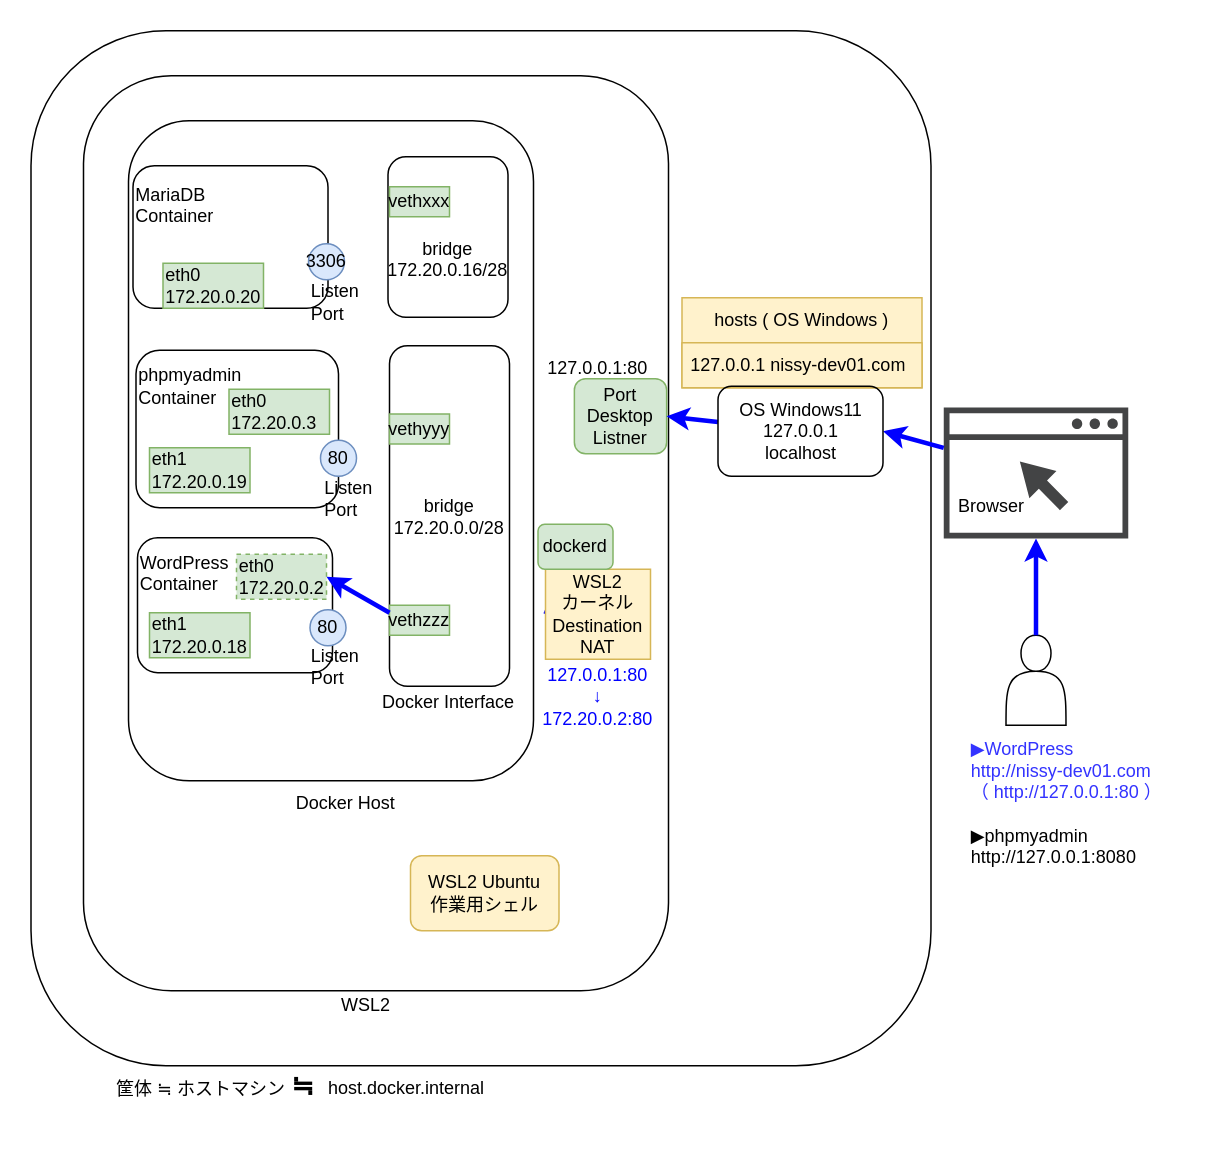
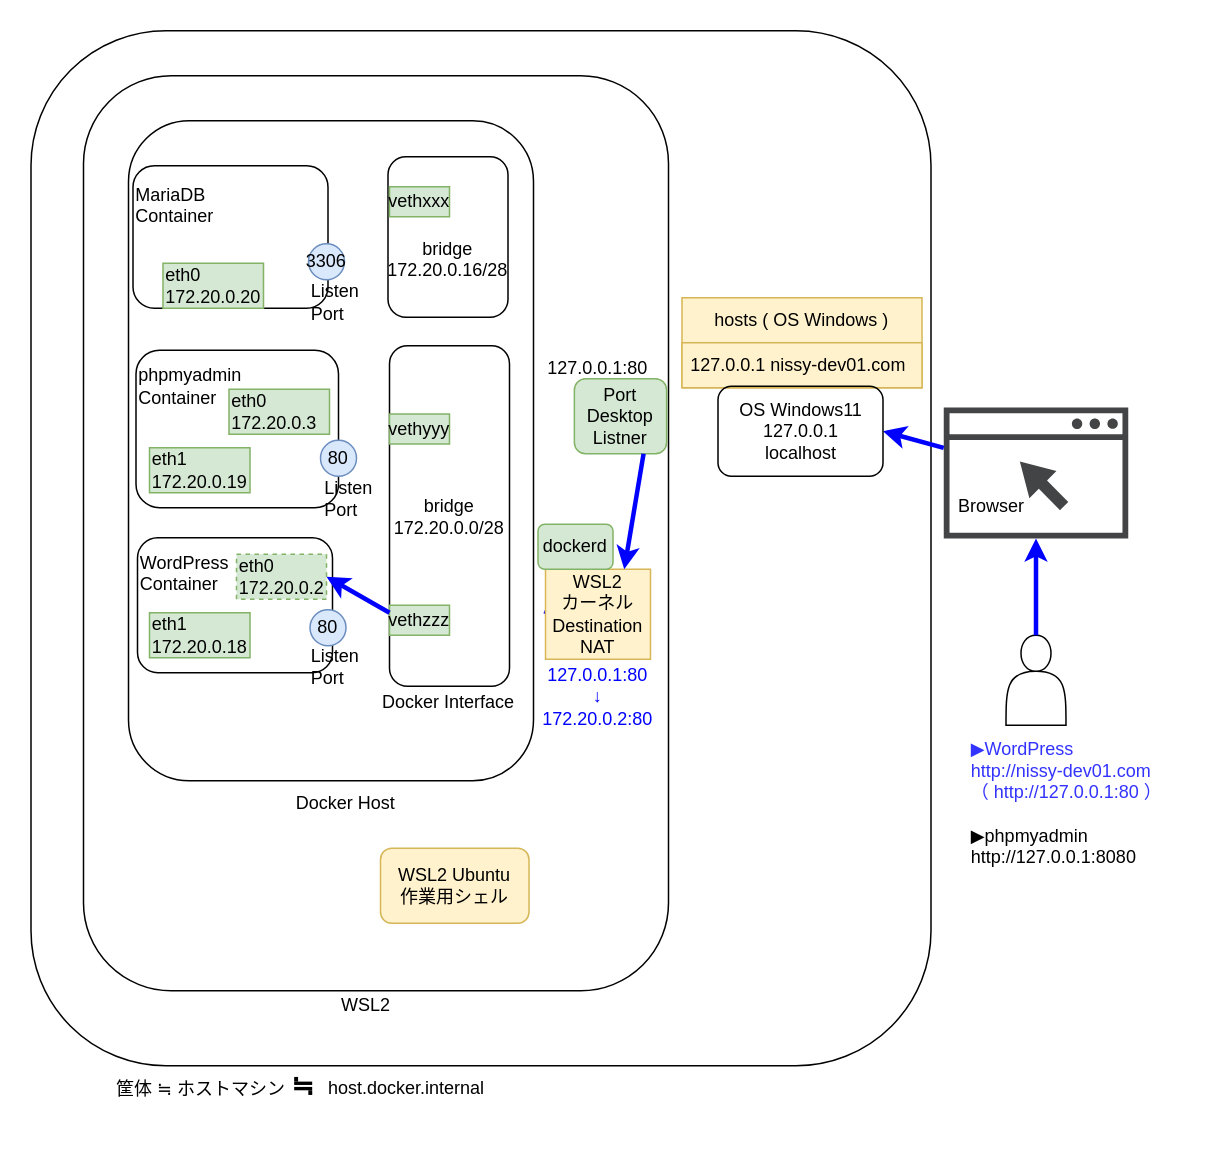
  <mxCell id="0" />
  <mxCell id="1" parent="0" />
  <mxCell id="2" value="" style="rounded=1;whiteSpace=wrap;html=1;fillColor=none;" parent="1" vertex="1"><mxGeometry x="20" y="20" width="600" height="690" as="geometry" /></mxCell>
  <mxCell id="3" value="" style="rounded=1;whiteSpace=wrap;html=1;fillColor=none;" parent="1" vertex="1"><mxGeometry x="55" y="50" width="390" height="610" as="geometry" /></mxCell>
  <mxCell id="4" value="&lt;span style=&quot;text-wrap-mode: nowrap;&quot;&gt;Port&lt;/span&gt;&lt;div&gt;&lt;span style=&quot;text-wrap-mode: nowrap;&quot;&gt;Desktop&lt;/span&gt;&lt;/div&gt;&lt;div&gt;&lt;span style=&quot;text-wrap-mode: nowrap;&quot;&gt;Listner&lt;/span&gt;&lt;/div&gt;" style="rounded=1;whiteSpace=wrap;html=1;fillColor=#d5e8d4;strokeColor=#82b366;" parent="1" vertex="1"><mxGeometry x="382.25" y="252" width="61.5" height="50" as="geometry" /></mxCell>
  <mxCell id="5" value="" style="rounded=1;whiteSpace=wrap;html=1;fillColor=none;" vertex="1" parent="1"><mxGeometry x="85" y="80" width="270" height="440" as="geometry" /></mxCell>
  <mxCell id="6" value="&lt;div&gt;筐体 ≒ ホストマシン&lt;/div&gt;" style="text;html=1;align=center;verticalAlign=middle;resizable=0;points=[];autosize=1;strokeColor=none;fillColor=none;" parent="1" vertex="1"><mxGeometry x="63" y="711" width="140" height="30" as="geometry" /></mxCell>
  <mxCell id="7" value="WSL2" style="text;html=1;align=center;verticalAlign=middle;resizable=0;points=[];autosize=1;strokeColor=none;fillColor=none;" parent="1" vertex="1"><mxGeometry x="213" y="655" width="60" height="30" as="geometry" /></mxCell>
  <mxCell id="8" value="&lt;div&gt;&lt;span style=&quot;text-wrap-mode: nowrap; background-color: transparent; color: light-dark(rgb(0, 0, 0), rgb(255, 255, 255));&quot;&gt;bridge&lt;/span&gt;&lt;/div&gt;&lt;div&gt;&lt;span style=&quot;text-wrap-mode: nowrap;&quot;&gt;172.20.0.0/28&lt;/span&gt;&lt;/div&gt;" style="rounded=1;whiteSpace=wrap;html=1;fillColor=none;" parent="1" vertex="1"><mxGeometry x="259" y="230" width="80" height="227" as="geometry" /></mxCell>
  <mxCell id="9" value="WordPress&lt;div&gt;Container&lt;/div&gt;&lt;div&gt;&lt;br&gt;&lt;/div&gt;&lt;div&gt;&lt;br&gt;&lt;/div&gt;&lt;div&gt;&lt;br&gt;&lt;/div&gt;" style="rounded=1;whiteSpace=wrap;html=1;fillColor=none;align=left;" parent="1" vertex="1"><mxGeometry x="91" y="358" width="130" height="90" as="geometry" /></mxCell>
  <mxCell id="10" value="phpmyadmin&lt;div&gt;Container&lt;/div&gt;&lt;div&gt;&lt;br&gt;&lt;/div&gt;&lt;div&gt;&lt;br&gt;&lt;/div&gt;&lt;div&gt;&lt;br&gt;&lt;/div&gt;&lt;div&gt;&lt;br&gt;&lt;/div&gt;" style="rounded=1;whiteSpace=wrap;html=1;fillColor=none;align=left;" parent="1" vertex="1"><mxGeometry x="90" y="233" width="135" height="105" as="geometry" /></mxCell>
  <mxCell id="11" value="MariaDB&lt;div&gt;Container&lt;br&gt;&lt;/div&gt;&lt;div&gt;&lt;br&gt;&lt;/div&gt;&lt;div&gt;&lt;br&gt;&lt;/div&gt;&lt;div&gt;&lt;br&gt;&lt;/div&gt;" style="rounded=1;whiteSpace=wrap;html=1;fillColor=none;align=left;" parent="1" vertex="1"><mxGeometry x="88" y="110" width="130" height="95" as="geometry" /></mxCell>
  <mxCell id="12" value="" style="sketch=0;pointerEvents=1;shadow=0;dashed=0;html=1;strokeColor=none;fillColor=#434445;aspect=fixed;labelPosition=center;verticalLabelPosition=bottom;verticalAlign=top;align=center;outlineConnect=0;shape=mxgraph.vvd.web_browser;" parent="1" vertex="1"><mxGeometry x="628.5" y="271.17" width="123" height="87.33" as="geometry" /></mxCell>
  <mxCell id="13" value="Browser" style="text;html=1;align=center;verticalAlign=middle;resizable=0;points=[];autosize=1;strokeColor=none;fillColor=none;" parent="1" vertex="1"><mxGeometry x="625" y="322" width="70" height="30" as="geometry" /></mxCell>
  <mxCell id="14" value="hosts ( OS Windows )" style="swimlane;fontStyle=0;childLayout=stackLayout;horizontal=1;startSize=30;horizontalStack=0;resizeParent=1;resizeParentMax=0;resizeLast=0;collapsible=1;marginBottom=0;whiteSpace=wrap;html=1;fillColor=#fff2cc;strokeColor=#d6b656;" parent="1" vertex="1"><mxGeometry x="454" y="198" width="160" height="60" as="geometry"><mxRectangle x="460" y="167.5" width="160" height="30" as="alternateBounds" /></mxGeometry></mxCell>
  <mxCell id="15" value="127.0.0.1 nissy-dev01.com" style="text;strokeColor=#d6b656;fillColor=#fff2cc;align=left;verticalAlign=middle;spacingLeft=4;spacingRight=4;overflow=hidden;points=[[0,0.5],[1,0.5]];portConstraint=eastwest;rotatable=0;whiteSpace=wrap;html=1;" parent="14" vertex="1"><mxGeometry y="30" width="160" height="30" as="geometry" /></mxCell>
  <mxCell id="16" value="host.docker.internal" style="text;html=1;align=center;verticalAlign=middle;resizable=0;points=[];autosize=1;strokeColor=none;fillColor=none;" parent="1" vertex="1"><mxGeometry x="204.5" y="710" width="130" height="30" as="geometry" /></mxCell>
  <mxCell id="17" value="" style="shape=actor;whiteSpace=wrap;html=1;" parent="1" vertex="1"><mxGeometry x="670" y="423" width="40" height="60" as="geometry" /></mxCell>
  <mxCell id="18" value="" style="endArrow=classic;html=1;rounded=0;exitX=0.5;exitY=0;exitDx=0;exitDy=0;strokeColor=#0000FF;strokeWidth=3;" parent="1" source="17" target="12" edge="1"><mxGeometry width="50" height="50" relative="1" as="geometry"><mxPoint x="735" y="740" as="sourcePoint" /><mxPoint x="785" y="690" as="targetPoint" /></mxGeometry></mxCell>
  <mxCell id="19" value="&lt;font style=&quot;font-size: 18px;&quot;&gt;&lt;b&gt;≒&lt;/b&gt;&lt;/font&gt;" style="text;html=1;align=center;verticalAlign=middle;resizable=0;points=[];autosize=1;strokeColor=none;fillColor=none;" parent="1" vertex="1"><mxGeometry x="181" y="704" width="40" height="40" as="geometry" /></mxCell>
  <mxCell id="20" value="&lt;font style=&quot;color: rgb(51, 51, 255);&quot;&gt;▶WordPress&lt;br&gt;http://nissy-dev01.com&lt;/font&gt;&lt;div&gt;&lt;span style=&quot;background-color: transparent;&quot;&gt;&lt;font style=&quot;color: rgb(51, 51, 255);&quot;&gt;（ http://127.0.0.1:80 ）&lt;/font&gt;&lt;/span&gt;&lt;/div&gt;&lt;div&gt;&lt;br&gt;&lt;/div&gt;&lt;div&gt;▶phpmyadmin&lt;/div&gt;&lt;div&gt;&lt;div&gt;http://127.0.0.1:8080&lt;/div&gt;&lt;/div&gt;" style="text;html=1;align=left;verticalAlign=middle;resizable=0;points=[];autosize=1;strokeColor=none;fillColor=none;" parent="1" vertex="1"><mxGeometry x="645" y="485" width="150" height="100" as="geometry" /></mxCell>
  <mxCell id="21" value="" style="group" vertex="1" connectable="0" parent="1"><mxGeometry x="185" y="317" width="67" height="30" as="geometry" /></mxCell>
  <mxCell id="22" value="Listen&lt;div&gt;&lt;span style=&quot;background-color: transparent; color: light-dark(rgb(0, 0, 0), rgb(255, 255, 255));&quot;&gt;Port&lt;/span&gt;&lt;/div&gt;" style="text;html=1;whiteSpace=wrap;strokeColor=none;fillColor=none;align=left;verticalAlign=middle;rounded=0;movable=1;resizable=1;rotatable=1;deletable=1;editable=1;locked=0;connectable=1;" vertex="1" parent="21"><mxGeometry x="29.038" width="27.058" height="30" as="geometry" /></mxCell>
  <mxCell id="23" value="eth0&lt;div&gt;&lt;span style=&quot;&quot;&gt;172.20.0.2&lt;/span&gt;&lt;/div&gt;" style="whiteSpace=wrap;html=1;fillColor=#d5e8d4;strokeColor=#82b366;align=left;dashed=1;" vertex="1" parent="1"><mxGeometry x="157" y="369" width="60" height="30" as="geometry" /></mxCell>
  <mxCell id="24" value="80" style="ellipse;whiteSpace=wrap;html=1;aspect=fixed;fillColor=#dae8fc;strokeColor=#6c8ebf;movable=1;resizable=1;rotatable=1;deletable=1;editable=1;locked=0;connectable=1;" vertex="1" parent="1"><mxGeometry x="213" y="293" width="24" height="24" as="geometry" /></mxCell>
  <mxCell id="25" value="3306" style="ellipse;whiteSpace=wrap;html=1;aspect=fixed;fillColor=#dae8fc;strokeColor=#6c8ebf;movable=1;resizable=1;rotatable=1;deletable=1;editable=1;locked=0;connectable=1;" vertex="1" parent="1"><mxGeometry x="205" y="162" width="24" height="24" as="geometry" /></mxCell>
  <mxCell id="26" value="Listen&lt;div&gt;&lt;span style=&quot;background-color: transparent; color: light-dark(rgb(0, 0, 0), rgb(255, 255, 255));&quot;&gt;Port&lt;/span&gt;&lt;/div&gt;" style="text;html=1;whiteSpace=wrap;strokeColor=none;fillColor=none;align=left;verticalAlign=middle;rounded=0;movable=1;resizable=1;rotatable=1;deletable=1;editable=1;locked=0;connectable=1;" vertex="1" parent="1"><mxGeometry x="205" y="186" width="37" height="30" as="geometry" /></mxCell>
  <mxCell id="27" value="vethyyy" style="whiteSpace=wrap;html=1;fillColor=#d5e8d4;strokeColor=#82b366;" vertex="1" parent="1"><mxGeometry x="259" y="275.5" width="40" height="20" as="geometry" /></mxCell>
  <mxCell id="28" value="vethzzz" style="whiteSpace=wrap;html=1;fillColor=#d5e8d4;strokeColor=#82b366;" vertex="1" parent="1"><mxGeometry x="259" y="403" width="40" height="20" as="geometry" /></mxCell>
  <mxCell id="29" value="&lt;div&gt;&lt;span style=&quot;background-color: transparent; color: light-dark(rgb(0, 0, 0), rgb(255, 255, 255));&quot;&gt;Docker Interface&lt;/span&gt;&lt;/div&gt;" style="text;html=1;align=center;verticalAlign=middle;resizable=0;points=[];autosize=1;strokeColor=none;fillColor=none;" vertex="1" parent="1"><mxGeometry x="243" y="453" width="110" height="30" as="geometry" /></mxCell>
  <mxCell id="30" value="Listen&lt;div&gt;&lt;span style=&quot;background-color: transparent; color: light-dark(rgb(0, 0, 0), rgb(255, 255, 255));&quot;&gt;Port&lt;/span&gt;&lt;/div&gt;" style="text;html=1;whiteSpace=wrap;strokeColor=none;fillColor=none;align=left;verticalAlign=middle;rounded=0;movable=1;resizable=1;rotatable=1;deletable=1;editable=1;locked=0;connectable=1;" vertex="1" parent="1"><mxGeometry x="204.5" y="429" width="40" height="30" as="geometry" /></mxCell>
  <mxCell id="31" value="80" style="ellipse;whiteSpace=wrap;html=1;aspect=fixed;fillColor=#dae8fc;strokeColor=#6c8ebf;movable=1;resizable=1;rotatable=1;deletable=1;editable=1;locked=0;connectable=1;" vertex="1" parent="1"><mxGeometry x="206" y="406" width="24" height="24" as="geometry" /></mxCell>
- <mxCell id="32" value="WSL2 Ubuntu&lt;div&gt;作業用シェル&lt;/div&gt;" style="rounded=1;whiteSpace=wrap;html=1;fillColor=#fff2cc;strokeColor=#d6b656;" vertex="1" parent="1"><mxGeometry x="273" y="570" width="99" height="50" as="geometry" /></mxCell>
+ <mxCell id="32" value="WSL2 Ubuntu&lt;div&gt;作業用シェル&lt;/div&gt;" style="rounded=1;whiteSpace=wrap;html=1;fillColor=#fff2cc;strokeColor=#d6b656;" vertex="1" parent="1"><mxGeometry x="253" y="565" width="99" height="50" as="geometry" /></mxCell>
  <mxCell id="33" value="Docker Host" style="text;html=1;whiteSpace=wrap;strokeColor=none;fillColor=none;align=center;verticalAlign=middle;rounded=0;" vertex="1" parent="1"><mxGeometry x="175" y="520" width="110" height="30" as="geometry" /></mxCell>
  <mxCell id="34" value="" style="endArrow=classic;html=1;rounded=0;strokeColor=#0000FF;strokeWidth=3;exitX=0;exitY=0.5;exitDx=0;exitDy=0;" edge="1" parent="1" source="43" target="47"><mxGeometry width="50" height="50" relative="1" as="geometry"><mxPoint x="325" y="210" as="sourcePoint" /><mxPoint x="472.5" y="390" as="targetPoint" /></mxGeometry></mxCell>
  <mxCell id="35" value="" style="endArrow=classic;html=1;rounded=0;strokeColor=#0000FF;strokeWidth=3;entryX=1;entryY=0.5;entryDx=0;entryDy=0;exitX=0;exitY=0.25;exitDx=0;exitDy=0;" edge="1" parent="1" source="28" target="23"><mxGeometry width="50" height="50" relative="1" as="geometry"><mxPoint x="491" y="670" as="sourcePoint" /><mxPoint x="445" y="823" as="targetPoint" /></mxGeometry></mxCell>
  <mxCell id="36" value="&lt;div&gt;&lt;span style=&quot;background-color: transparent; color: light-dark(rgb(0, 0, 0), rgb(255, 255, 255));&quot;&gt;&lt;br&gt;&lt;/span&gt;&lt;/div&gt;&lt;div&gt;&lt;span style=&quot;background-color: transparent; color: light-dark(rgb(0, 0, 0), rgb(255, 255, 255));&quot;&gt;&lt;br&gt;&lt;/span&gt;&lt;/div&gt;&lt;div&gt;&lt;span style=&quot;text-wrap-mode: nowrap; background-color: transparent; color: light-dark(rgb(0, 0, 0), rgb(255, 255, 255));&quot;&gt;bridge&lt;/span&gt;&lt;/div&gt;&lt;div&gt;&lt;span style=&quot;text-wrap-mode: nowrap;&quot;&gt;172.20.0.16/28&lt;/span&gt;&lt;/div&gt;" style="rounded=1;whiteSpace=wrap;html=1;fillColor=none;" vertex="1" parent="1"><mxGeometry x="258" y="104" width="80" height="107" as="geometry" /></mxCell>
  <mxCell id="37" value="vethxxx" style="whiteSpace=wrap;html=1;fillColor=#d5e8d4;strokeColor=#82b366;" vertex="1" parent="1"><mxGeometry x="259" y="124" width="40" height="20" as="geometry" /></mxCell>
  <mxCell id="38" value="eth1&lt;div&gt;172.20.0.18&lt;/div&gt;" style="whiteSpace=wrap;html=1;fillColor=#d5e8d4;strokeColor=#82b366;align=left;" vertex="1" parent="1"><mxGeometry x="99" y="408" width="67" height="30" as="geometry" /></mxCell>
  <mxCell id="39" value="eth1&lt;div&gt;172.20.0.19&lt;/div&gt;" style="whiteSpace=wrap;html=1;fillColor=#d5e8d4;strokeColor=#82b366;align=left;" vertex="1" parent="1"><mxGeometry x="99" y="298" width="67" height="30" as="geometry" /></mxCell>
  <mxCell id="40" value="eth0&lt;div&gt;172.20.0.3&lt;/div&gt;" style="whiteSpace=wrap;html=1;fillColor=#d5e8d4;strokeColor=#82b366;align=left;" vertex="1" parent="1"><mxGeometry x="152" y="259" width="67" height="30" as="geometry" /></mxCell>
  <mxCell id="41" value="eth0&lt;div&gt;172.20.0.20&lt;/div&gt;" style="whiteSpace=wrap;html=1;fillColor=#d5e8d4;strokeColor=#82b366;align=left;" vertex="1" parent="1"><mxGeometry x="108" y="175" width="67" height="30" as="geometry" /></mxCell>
- <mxCell id="42" value="" style="endArrow=classic;html=1;rounded=0;strokeColor=#0000FF;strokeWidth=3;entryX=1;entryY=0.5;entryDx=0;entryDy=0;" edge="1" parent="1" source="49" target="4"><mxGeometry width="50" height="50" relative="1" as="geometry"><mxPoint x="562" y="329" as="sourcePoint" /><mxPoint x="515" y="338" as="targetPoint" /></mxGeometry></mxCell>
  <mxCell id="43" value="&lt;div&gt;&lt;span style=&quot;background-color: transparent; color: light-dark(rgb(0, 0, 0), rgb(255, 255, 255));&quot;&gt;WSL2&lt;/span&gt;&lt;/div&gt;&lt;div&gt;カーネル&lt;/div&gt;Destination&lt;div&gt;NAT&lt;/div&gt;" style="text;html=1;whiteSpace=wrap;strokeColor=#d6b656;fillColor=#fff2cc;align=center;verticalAlign=middle;rounded=0;" vertex="1" parent="1"><mxGeometry x="363" y="379" width="70" height="60" as="geometry" /></mxCell>
+ <mxCell id="44" value="" style="endArrow=classic;html=1;rounded=0;strokeColor=#0000FF;strokeWidth=3;entryX=0.75;entryY=0;entryDx=0;entryDy=0;exitX=0.75;exitY=1;exitDx=0;exitDy=0;" edge="1" parent="1" source="4" target="43"><mxGeometry width="50" height="50" relative="1" as="geometry"><mxPoint x="701" y="620" as="sourcePoint" /><mxPoint x="585" y="620" as="targetPoint" /></mxGeometry></mxCell>
  <mxCell id="45" value="&lt;span style=&quot;text-align: left; text-wrap-mode: nowrap;&quot;&gt;127.0.0.1:80&lt;/span&gt;" style="text;html=1;whiteSpace=wrap;strokeColor=none;fillColor=none;align=center;verticalAlign=middle;rounded=0;" vertex="1" parent="1"><mxGeometry x="368" y="230" width="60" height="30" as="geometry" /></mxCell>
  <mxCell id="46" value="&lt;div&gt;127.0.0.1:80&lt;/div&gt;&lt;div&gt;↓&lt;/div&gt;172.20.0.2:80" style="text;html=1;whiteSpace=wrap;strokeColor=none;fillColor=none;align=center;verticalAlign=middle;rounded=0;fontColor=#0000FF;" vertex="1" parent="1"><mxGeometry x="353" y="449" width="90" height="30" as="geometry" /></mxCell>
  <mxCell id="47" value="&lt;span style=&quot;text-wrap-mode: nowrap;&quot;&gt;dockerd&lt;/span&gt;" style="rounded=1;whiteSpace=wrap;html=1;fillColor=#d5e8d4;strokeColor=#82b366;" vertex="1" parent="1"><mxGeometry x="358" y="349" width="50" height="30" as="geometry" /></mxCell>
  <mxCell id="48" value="" style="endArrow=classic;html=1;rounded=0;strokeColor=#0000FF;strokeWidth=3;entryX=1;entryY=0.5;entryDx=0;entryDy=0;" edge="1" parent="1" source="12" target="49"><mxGeometry width="50" height="50" relative="1" as="geometry"><mxPoint x="629" y="306" as="sourcePoint" /><mxPoint x="433" y="277" as="targetPoint" /></mxGeometry></mxCell>
  <mxCell id="49" value="OS Windows11&lt;div&gt;127.0.0.1&lt;/div&gt;&lt;div&gt;localhost&lt;/div&gt;" style="text;html=1;align=center;verticalAlign=middle;resizable=0;points=[];autosize=1;strokeColor=default;fillColor=none;rounded=1;" parent="1" vertex="1"><mxGeometry x="478" y="257" width="110" height="60" as="geometry" /></mxCell>
